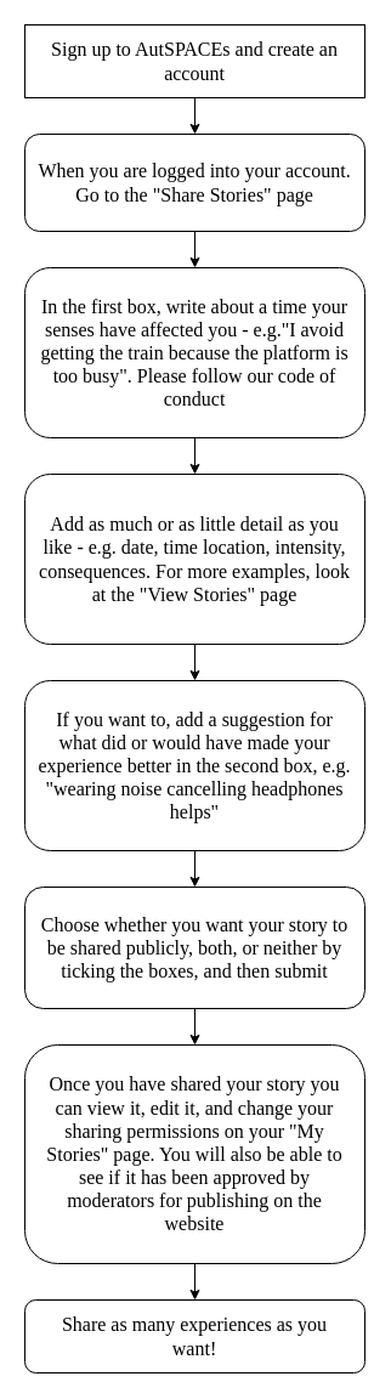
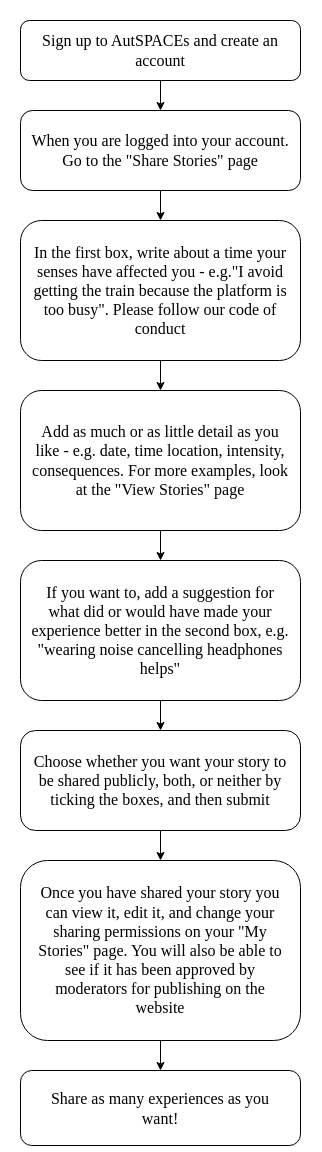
  <mxCell id="0" />
  <mxCell id="1" parent="0" />
  <mxCell id="2" style="edgeStyle=orthogonalEdgeStyle;rounded=0;orthogonalLoop=1;jettySize=auto;html=1;exitX=0.5;exitY=1;exitDx=0;exitDy=0;entryX=0.5;entryY=0;entryDx=0;entryDy=0;" parent="1" source="3" target="16" edge="1"><mxGeometry relative="1" as="geometry" /></mxCell>
- <mxCell id="3" value="&lt;font data-font-src=&quot;https://fonts.googleapis.com/css?family=Poppins&quot; style=&quot;font-size: 16px;&quot;&gt;&lt;span style=&quot;font-size: 16px;&quot;&gt;Sign up to AutSPACEs and create an account&lt;/span&gt;&lt;/font&gt;" style="whiteSpace=wrap;html=1;fontSize=16;glass=0;strokeWidth=1;shadow=0;fontFamily=Poppins;fontSource=https%3A%2F%2Ffonts.googleapis.com%2Fcss%3Ffamily%3DPoppins;spacing=12;rounded=0;" parent="1" vertex="1"><mxGeometry x="20" y="20" width="280" height="60" as="geometry" /></mxCell>
+ <mxCell id="3" value="&lt;font data-font-src=&quot;https://fonts.googleapis.com/css?family=Poppins&quot; style=&quot;font-size: 16px;&quot;&gt;&lt;span style=&quot;font-size: 16px;&quot;&gt;Sign up to AutSPACEs and create an account&lt;/span&gt;&lt;/font&gt;" style="rounded=1;whiteSpace=wrap;html=1;fontSize=16;glass=0;strokeWidth=1;shadow=0;fontFamily=Poppins;fontSource=https%3A%2F%2Ffonts.googleapis.com%2Fcss%3Ffamily%3DPoppins;spacing=12;" parent="1" vertex="1"><mxGeometry x="20" y="20" width="280" height="60" as="geometry" /></mxCell>
  <mxCell id="4" style="edgeStyle=orthogonalEdgeStyle;rounded=0;orthogonalLoop=1;jettySize=auto;html=1;exitX=0.5;exitY=1;exitDx=0;exitDy=0;entryX=0.5;entryY=0;entryDx=0;entryDy=0;" parent="1" source="5" target="7" edge="1"><mxGeometry relative="1" as="geometry" /></mxCell>
  <mxCell id="5" value="&lt;span style=&quot;font-size: 16px;&quot;&gt;In the first box, write about a time your senses have affected you - e.g.&quot;I avoid getting the train because the platform is too busy&quot;. Please follow our code of conduct &lt;/span&gt;" style="rounded=1;whiteSpace=wrap;html=1;fontSize=16;glass=0;strokeWidth=1;shadow=0;fontFamily=Poppins;fontSource=https%3A%2F%2Ffonts.googleapis.com%2Fcss%3Ffamily%3DPoppins;spacing=12;fontStyle=0" parent="1" vertex="1"><mxGeometry x="20" y="220" width="280" height="140" as="geometry" /></mxCell>
  <mxCell id="6" style="edgeStyle=orthogonalEdgeStyle;rounded=0;orthogonalLoop=1;jettySize=auto;html=1;exitX=0.5;exitY=1;exitDx=0;exitDy=0;entryX=0.5;entryY=0;entryDx=0;entryDy=0;" parent="1" source="7" target="9" edge="1"><mxGeometry relative="1" as="geometry" /></mxCell>
  <mxCell id="7" value="&lt;span style=&quot;font-size: 16px;&quot;&gt;Add as much or as little detail as you like - e.g. date, time location, intensity, consequences. For more examples, look at the &quot;View Stories&quot; page&lt;/span&gt;" style="rounded=1;whiteSpace=wrap;html=1;fontSize=16;glass=0;strokeWidth=1;shadow=0;fontFamily=Poppins;fontSource=https%3A%2F%2Ffonts.googleapis.com%2Fcss%3Ffamily%3DPoppins;spacing=12;fontStyle=0" parent="1" vertex="1"><mxGeometry x="20" y="390" width="280" height="140" as="geometry" /></mxCell>
  <mxCell id="8" style="edgeStyle=orthogonalEdgeStyle;rounded=0;orthogonalLoop=1;jettySize=auto;html=1;exitX=0.5;exitY=1;exitDx=0;exitDy=0;" parent="1" source="9" target="11" edge="1"><mxGeometry relative="1" as="geometry" /></mxCell>
  <mxCell id="9" value="&lt;span style=&quot;font-size: 16px;&quot;&gt;If you want to, add a suggestion for what did or would have made your experience better in the second box, e.g. &quot;wearing noise cancelling headphones helps&quot; &lt;/span&gt;" style="rounded=1;whiteSpace=wrap;html=1;fontSize=16;glass=0;strokeWidth=1;shadow=0;fontFamily=Poppins;fontSource=https%3A%2F%2Ffonts.googleapis.com%2Fcss%3Ffamily%3DPoppins;spacing=12;fontStyle=0" parent="1" vertex="1"><mxGeometry x="20" y="560" width="280" height="140" as="geometry" /></mxCell>
  <mxCell id="10" style="edgeStyle=orthogonalEdgeStyle;rounded=0;orthogonalLoop=1;jettySize=auto;html=1;exitX=0.5;exitY=1;exitDx=0;exitDy=0;entryX=0.5;entryY=0;entryDx=0;entryDy=0;" parent="1" source="11" target="13" edge="1"><mxGeometry relative="1" as="geometry" /></mxCell>
  <mxCell id="11" value="Choose whether you want your story to be shared publicly, both, or neither by ticking the boxes, and then submit " style="rounded=1;whiteSpace=wrap;html=1;fontSize=16;glass=0;strokeWidth=1;shadow=0;fontStyle=0;fontFamily=Poppins;fontSource=https%3A%2F%2Ffonts.googleapis.com%2Fcss%3Ffamily%3DPoppins;spacing=12;" parent="1" vertex="1"><mxGeometry x="20" y="730" width="280" height="100" as="geometry" /></mxCell>
  <mxCell id="12" style="edgeStyle=orthogonalEdgeStyle;rounded=0;orthogonalLoop=1;jettySize=auto;html=1;exitX=0.5;exitY=1;exitDx=0;exitDy=0;entryX=0.5;entryY=0;entryDx=0;entryDy=0;" parent="1" source="13" target="14" edge="1"><mxGeometry relative="1" as="geometry" /></mxCell>
  <mxCell id="13" value="Once you have shared your story you can view it, edit it, and change your sharing permissions on your &quot;My Stories&quot; page. You will also be able to see if it has been approved by moderators for publishing on the website" style="rounded=1;whiteSpace=wrap;html=1;fontSize=16;glass=0;strokeWidth=1;shadow=0;fontStyle=0;fontFamily=Poppins;fontSource=https%3A%2F%2Ffonts.googleapis.com%2Fcss%3Ffamily%3DPoppins;spacing=12;" parent="1" vertex="1"><mxGeometry x="20" y="860" width="280" height="180" as="geometry" /></mxCell>
- <mxCell id="14" value="&lt;span style=&quot;font-size: 16px;&quot;&gt;Share as many experiences as you want!&lt;/span&gt;" style="rounded=1;whiteSpace=wrap;html=1;fontSize=16;glass=0;strokeWidth=1;shadow=0;fontFamily=Poppins;fontSource=https%3A%2F%2Ffonts.googleapis.com%2Fcss%3Ffamily%3DPoppins;spacing=12;fontStyle=0" parent="1" vertex="1"><mxGeometry x="20" y="1070" width="280" height="60" as="geometry" /></mxCell>
+ <mxCell id="14" value="&lt;span style=&quot;font-size: 16px;&quot;&gt;Share as many experiences as you want!&lt;/span&gt;" style="rounded=1;whiteSpace=wrap;html=1;fontSize=16;glass=0;strokeWidth=1;shadow=0;fontFamily=Poppins;fontSource=https%3A%2F%2Ffonts.googleapis.com%2Fcss%3Ffamily%3DPoppins;spacing=12;fontStyle=0" parent="1" vertex="1"><mxGeometry x="20" y="1070" width="280" height="75" as="geometry" /></mxCell>
  <mxCell id="15" style="edgeStyle=orthogonalEdgeStyle;rounded=0;orthogonalLoop=1;jettySize=auto;html=1;exitX=0.5;exitY=1;exitDx=0;exitDy=0;" parent="1" source="16" target="5" edge="1"><mxGeometry relative="1" as="geometry" /></mxCell>
  <mxCell id="16" value="&lt;span style=&quot;font-size: 16px;&quot;&gt;When you are logged into your account. Go to the &quot;Share Stories&quot; page&lt;/span&gt;" style="rounded=1;whiteSpace=wrap;html=1;fontSize=16;glass=0;strokeWidth=1;shadow=0;fontFamily=Poppins;fontSource=https%3A%2F%2Ffonts.googleapis.com%2Fcss%3Ffamily%3DPoppins;spacing=12;fontStyle=0" parent="1" vertex="1"><mxGeometry x="20" y="110" width="280" height="80" as="geometry" /></mxCell>
